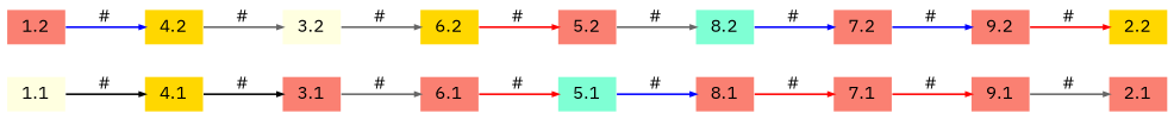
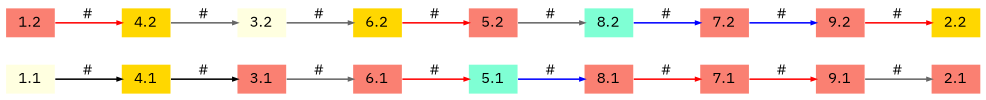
  digraph {
    fontname="IBM Plex Sans"
    rankdir=LR
    node [color=darkgreen fillcolor=salmon fontname="IBM Plex Sans" fontsize=10 shape=plaintext style=filled]
    edge [arrowsize=0.3 color=red fontname="IBM Plex Sans" fontsize=10]
    1.1 [color=black fillcolor=lightyellow height=.2 width=.3]
    4.1 [color=black fillcolor=gold height=.2 width=.3]
    3.1 [height=.2 width=.3]
    6.1 [color=black height=.2 width=.3]
    1.2 [height=.2 width=.3]
    4.2 [color=black fillcolor=gold height=.2 width=.3]
    3.2 [color=black fillcolor=lightyellow height=.2 width=.3]
    6.2 [fillcolor=gold height=.2 width=.3]
    5.1 [fillcolor=aquamarine height=.2 width=.3]
    8.1 [height=.2 width=.3]
    5.2 [color=black height=.2 width=.3]
    8.2 [color=black fillcolor=aquamarine height=.2 width=.3]
    7.1 [height=.2 width=.3]
    9.1 [height=.2 width=.3]
    7.2 [height=.2 width=.3]
    9.2 [height=.2 width=.3]
    2.1 [color=black height=.2 width=.3]
    2.2 [fillcolor=gold height=.2 width=.3]
    1.1 -> 4.1 [color=black label="#"]
    4.1 -> 3.1 [color=black label="#"]
    3.1 -> 6.1 [color=gray40 label="#"]
    6.1 -> 5.1 [label="#"]
-   1.2 -> 4.2 [color=blue label="#"]
+   1.2 -> 4.2 [label="#"]
    4.2 -> 3.2 [color=gray40 label="#"]
    3.2 -> 6.2 [color=gray40 label="#"]
    6.2 -> 5.2 [label="#"]
    5.1 -> 8.1 [color=blue label="#"]
    8.1 -> 7.1 [label="#"]
    5.2 -> 8.2 [color=gray40 label="#"]
    8.2 -> 7.2 [color=blue label="#"]
    7.1 -> 9.1 [label="#"]
    9.1 -> 2.1 [color=gray40 label="#"]
    7.2 -> 9.2 [color=blue label="#"]
    9.2 -> 2.2 [label="#"]
  }
